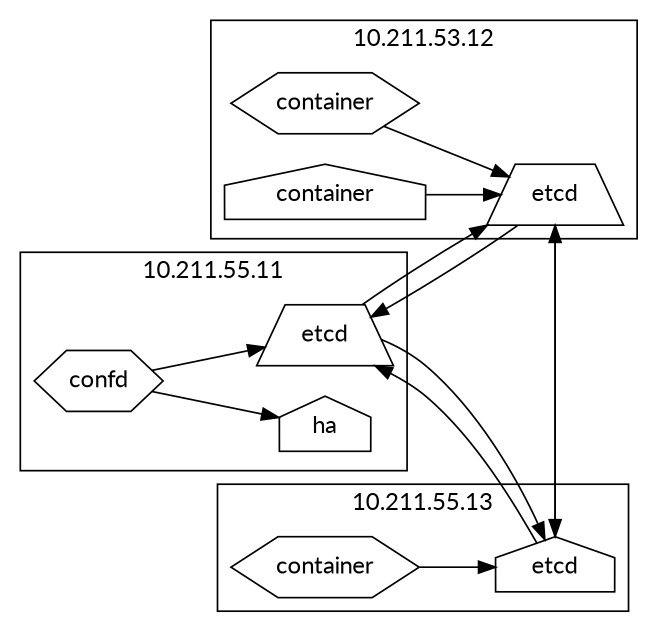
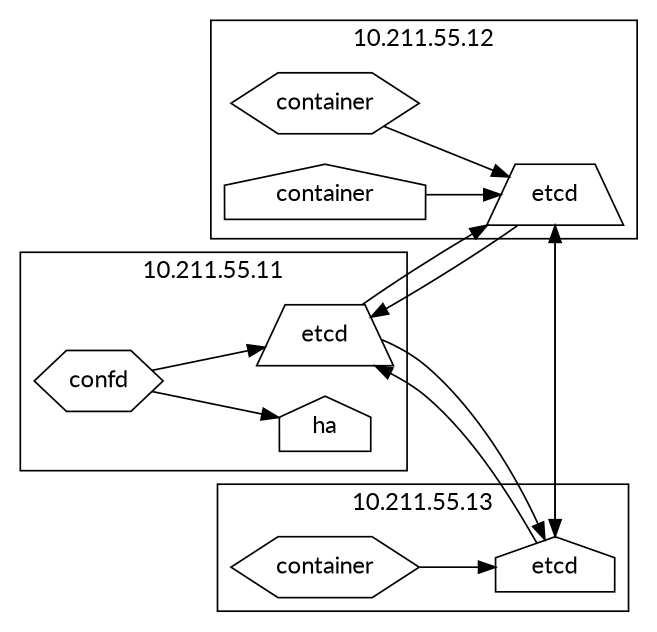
  digraph {
    rankdir=LR
    fontname=Lato
    node [shape=house fontname=Lato]
    edge [fontname=Lato]
    ha
    confd [shape=hexagon]
    n3 [label=etcd shape=trapezium]
    n4 [label=etcd shape=trapezium]
    n5 [label=container shape=hexagon]
    n6 [label=container]
    n7 [label=etcd]
    n8 [label=container shape=hexagon]
    subgraph cluster_1 {
      label="10.211.55.11"
      ha
      confd
      n3
    }
    subgraph cluster_2 {
-     label="10.211.53.12"
+     label="10.211.55.12"
      n4
      n5
      n6
    }
    subgraph cluster_3 {
      label="10.211.55.13"
      n7
      n8
    }
    confd -> ha
    confd -> n3
    n3 -> n4
    n3 -> n7
    n4 -> n3
    n4 -> n7
    n5 -> n4
    n6 -> n4
    n7 -> n3
    n7 -> n4
    n8 -> n7
  }
